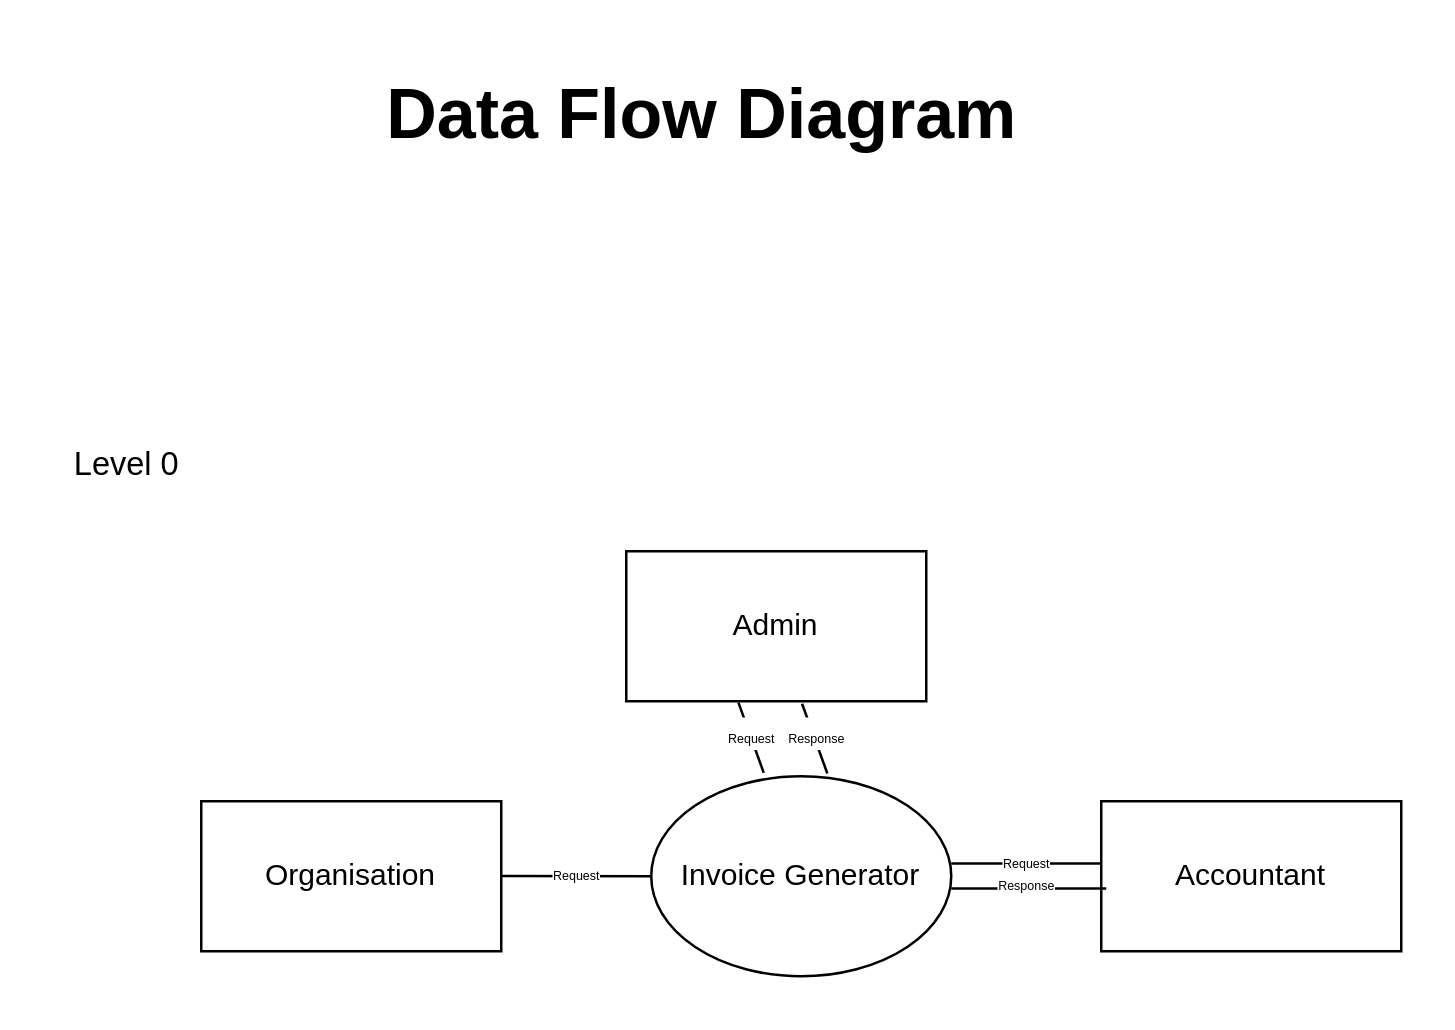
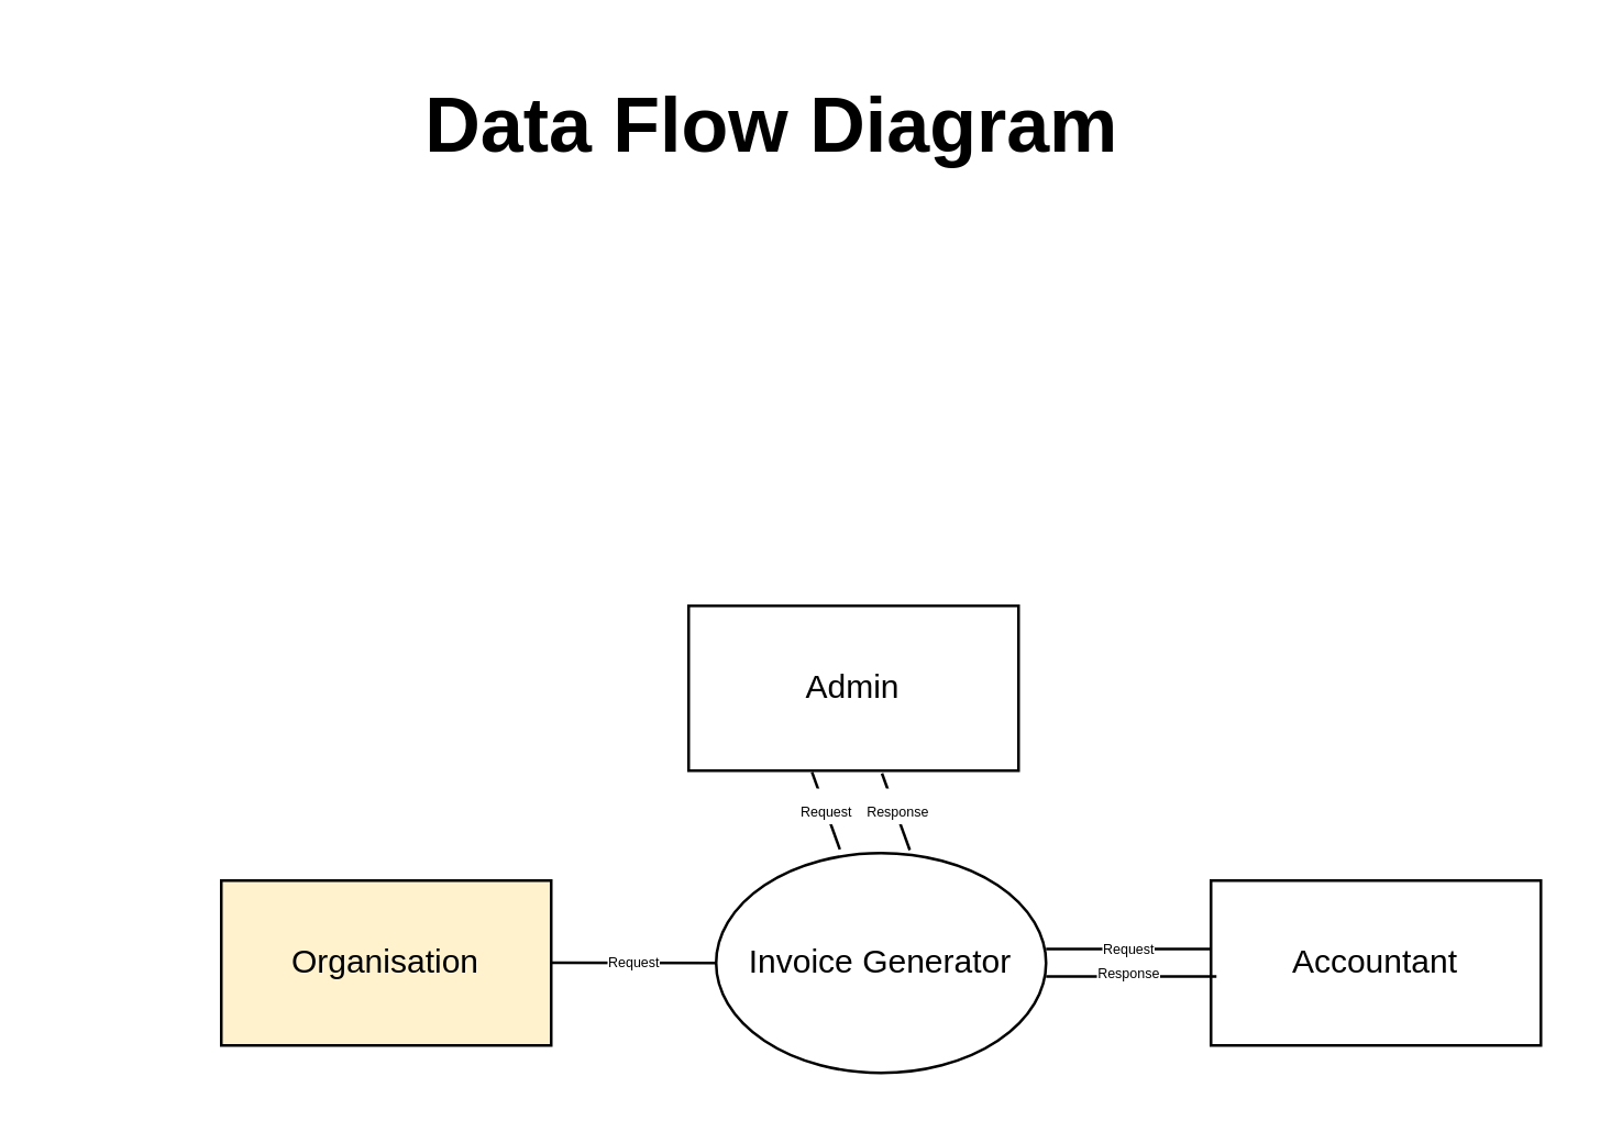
  <mxCell id="0" />
  <mxCell id="1" parent="0" />
  <mxCell id="2" value="Invoice Generator" style="ellipse;whiteSpace=wrap;html=1;" vertex="1" parent="1"><mxGeometry x="260" y="310" width="120" height="80" as="geometry" /></mxCell>
  <mxCell id="3" value="Accountant" style="rounded=0;whiteSpace=wrap;html=1;" vertex="1" parent="1"><mxGeometry x="440" y="320" width="120" height="60" as="geometry" /></mxCell>
- <mxCell id="4" value="Organisation" style="rounded=0;whiteSpace=wrap;html=1;" vertex="1" parent="1"><mxGeometry x="80" y="320" width="120" height="60" as="geometry" /></mxCell>
+ <mxCell id="4" value="Organisation" style="rounded=0;whiteSpace=wrap;html=1;fillColor=#fff2cc;" vertex="1" parent="1"><mxGeometry x="80" y="320" width="120" height="60" as="geometry" /></mxCell>
  <mxCell id="5" value="Admin" style="rounded=0;whiteSpace=wrap;html=1;" vertex="1" parent="1"><mxGeometry x="250" y="220" width="120" height="60" as="geometry" /></mxCell>
  <mxCell id="6" value="" style="endArrow=none;html=1;rounded=0;exitX=0.997;exitY=0.667;exitDx=0;exitDy=0;exitPerimeter=0;" edge="1" parent="1"><mxGeometry width="50" height="50" relative="1" as="geometry"><mxPoint x="200" y="349.92" as="sourcePoint" /><mxPoint x="260" y="350" as="targetPoint" /></mxGeometry></mxCell>
  <mxCell id="7" value="&lt;font style=&quot;font-size: 5px;&quot;&gt;Request&lt;/font&gt;" style="edgeLabel;html=1;align=center;verticalAlign=middle;resizable=0;points=[];" vertex="1" connectable="0" parent="6"><mxGeometry x="-0.005" relative="1" as="geometry"><mxPoint y="-2" as="offset" /></mxGeometry></mxCell>
  <mxCell id="8" value="" style="endArrow=none;html=1;rounded=0;entryX=0.016;entryY=0.621;entryDx=0;entryDy=0;entryPerimeter=0;exitX=0.997;exitY=0.667;exitDx=0;exitDy=0;exitPerimeter=0;" edge="1" parent="1"><mxGeometry width="50" height="50" relative="1" as="geometry"><mxPoint x="380" y="354.94" as="sourcePoint" /><mxPoint x="442" y="354.94" as="targetPoint" /></mxGeometry></mxCell>
  <mxCell id="9" value="&lt;font style=&quot;font-size: 5px;&quot;&gt;Response&lt;/font&gt;" style="edgeLabel;html=1;align=center;verticalAlign=middle;resizable=0;points=[];" vertex="1" connectable="0" parent="8"><mxGeometry x="-0.056" relative="1" as="geometry"><mxPoint y="-3" as="offset" /></mxGeometry></mxCell>
  <mxCell id="10" value="" style="endArrow=none;html=1;rounded=0;exitX=0.997;exitY=0.667;exitDx=0;exitDy=0;exitPerimeter=0;" edge="1" parent="1"><mxGeometry width="50" height="50" relative="1" as="geometry"><mxPoint x="380" y="344.86" as="sourcePoint" /><mxPoint x="440" y="344.94" as="targetPoint" /></mxGeometry></mxCell>
  <mxCell id="11" value="&lt;font style=&quot;font-size: 5px;&quot;&gt;Request&lt;/font&gt;" style="edgeLabel;html=1;align=center;verticalAlign=middle;resizable=0;points=[];" vertex="1" connectable="0" parent="10"><mxGeometry x="-0.005" relative="1" as="geometry"><mxPoint y="-2" as="offset" /></mxGeometry></mxCell>
  <mxCell id="12" value="" style="endArrow=none;html=1;rounded=0;exitX=0.587;exitY=-0.014;exitDx=0;exitDy=0;exitPerimeter=0;entryX=0.586;entryY=1.017;entryDx=0;entryDy=0;entryPerimeter=0;" edge="1" parent="1" source="2" target="5"><mxGeometry width="50" height="50" relative="1" as="geometry"><mxPoint x="289" y="290.08" as="sourcePoint" /><mxPoint x="351" y="290" as="targetPoint" /></mxGeometry></mxCell>
  <mxCell id="13" value="&lt;font style=&quot;font-size: 5px;&quot;&gt;Response&lt;/font&gt;" style="edgeLabel;html=1;align=center;verticalAlign=middle;resizable=0;points=[];" vertex="1" connectable="0" parent="12"><mxGeometry x="-0.056" relative="1" as="geometry"><mxPoint y="-3" as="offset" /></mxGeometry></mxCell>
  <mxCell id="14" value="" style="endArrow=none;html=1;rounded=0;exitX=0.375;exitY=-0.017;exitDx=0;exitDy=0;exitPerimeter=0;entryX=0.374;entryY=1.009;entryDx=0;entryDy=0;entryPerimeter=0;" edge="1" parent="1" source="2" target="5"><mxGeometry width="50" height="50" relative="1" as="geometry"><mxPoint x="289" y="280" as="sourcePoint" /><mxPoint x="349" y="280.08" as="targetPoint" /></mxGeometry></mxCell>
  <mxCell id="15" value="&lt;font style=&quot;font-size: 5px;&quot;&gt;Request&lt;/font&gt;" style="edgeLabel;html=1;align=center;verticalAlign=middle;resizable=0;points=[];" vertex="1" connectable="0" parent="14"><mxGeometry x="-0.005" relative="1" as="geometry"><mxPoint y="-2" as="offset" /></mxGeometry></mxCell>
  <mxCell id="16" value="&lt;font style=&quot;font-size: 28px;&quot;&gt;&lt;b&gt;Data Flow Diagram&lt;/b&gt;&lt;/font&gt;" style="text;html=1;align=center;verticalAlign=middle;resizable=0;points=[];autosize=1;strokeColor=none;fillColor=none;" vertex="1" parent="1"><mxGeometry x="150" y="20" width="260" height="50" as="geometry" /></mxCell>
- <mxCell id="17" value="&lt;font style=&quot;font-size: 13px;&quot;&gt;Level 0&lt;/font&gt;" style="text;html=1;align=center;verticalAlign=middle;resizable=0;points=[];autosize=1;strokeColor=none;fillColor=none;" vertex="1" parent="1"><mxGeometry x="20" y="170" width="60" height="30" as="geometry" /></mxCell>
